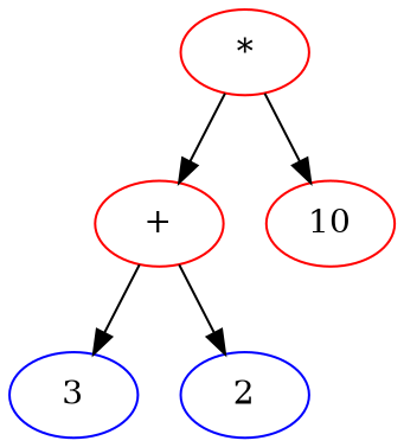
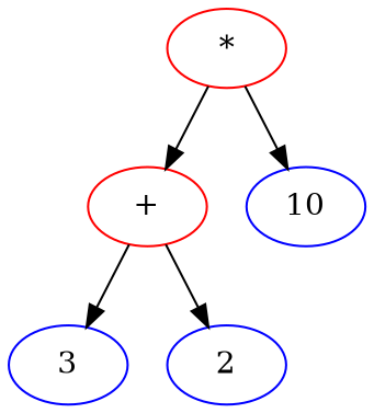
  digraph {
    node [color=blue]
    n1 [color=red label="*"]
    n2 [color=red label="+"]
-   n3 [color=red label=10]
+   n3 [label=10]
    n4 [label=3]
    n5 [label=2]
    n1 -> n2
    n1 -> n3
    n2 -> n4
    n2 -> n5
  }
